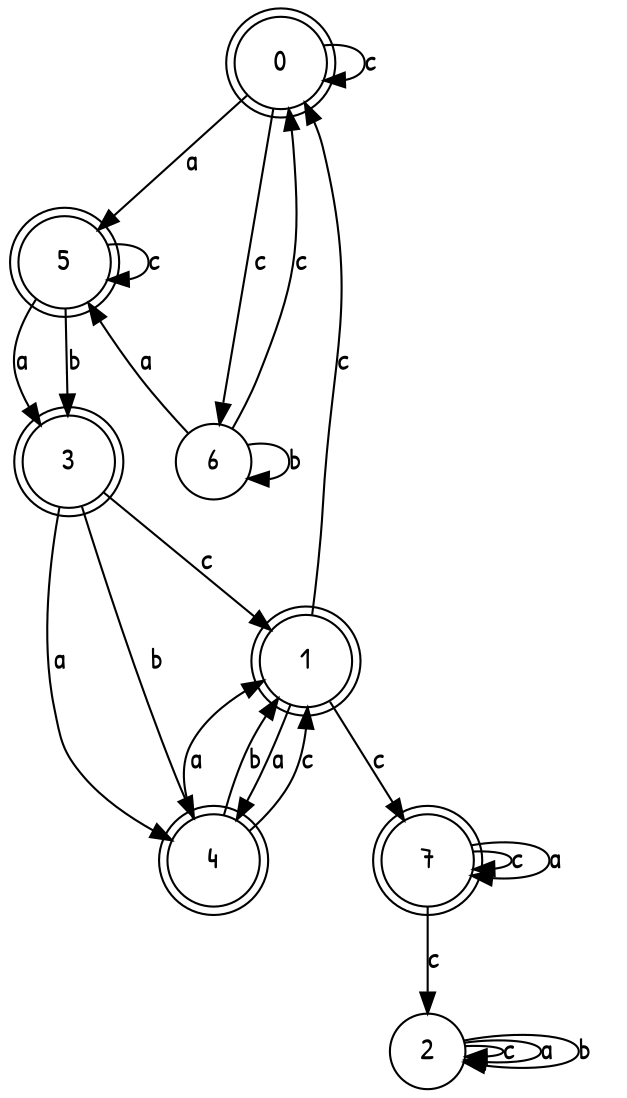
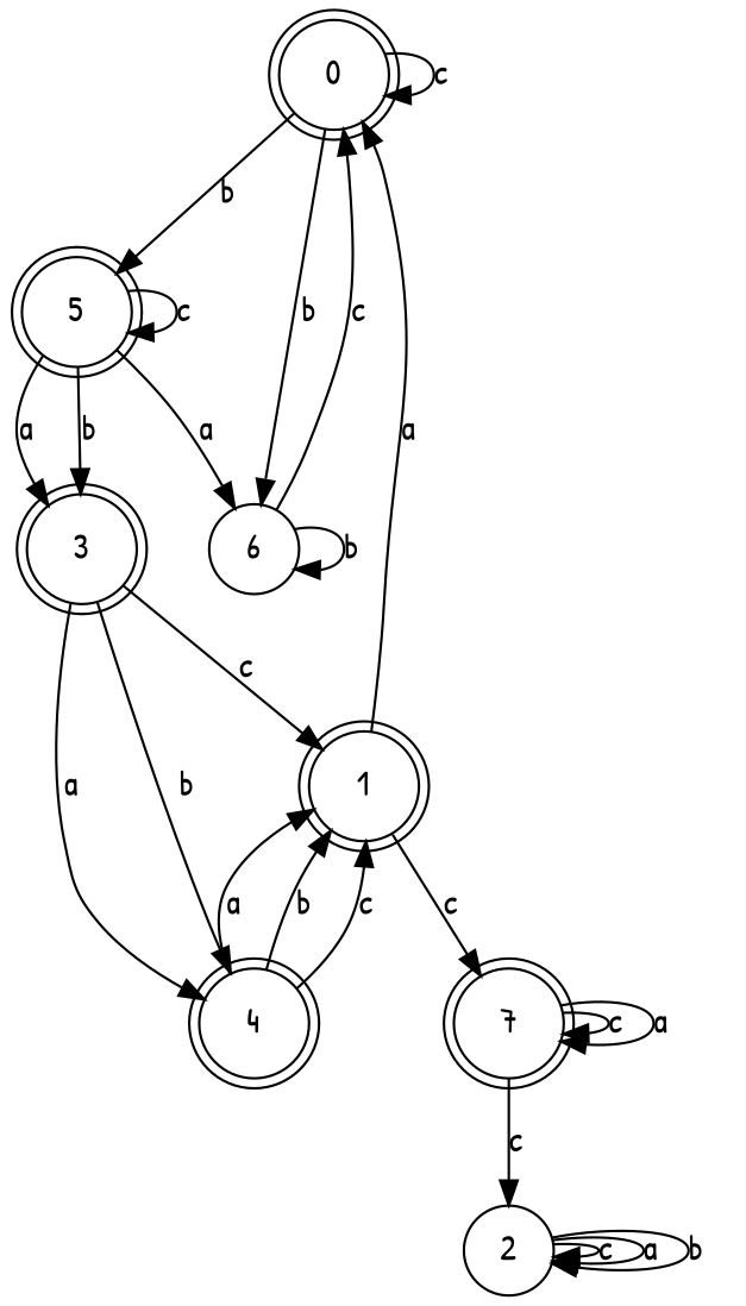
  digraph {
    fontname="Patrick Hand"
    node [fontname="Patrick Hand" shape=doublecircle]
    edge [fontname="Patrick Hand"]
    n1 [label=0]
    n2 [label=5]
    n3 [label=6 shape=circle]
    n4 [label=3]
    n5 [label=1]
    n6 [label=4]
    n7 [label=7]
    n8 [label=2 shape=circle]
    n1 -> n1 [label=c]
-   n1 -> n2 [label=a]
-   n1 -> n3 [label=c]
+   n1 -> n2 [label=b]
+   n1 -> n3 [label=b]
    n2 -> n2 [label=c]
    n2 -> n4 [label=a]
    n2 -> n4 [label=b]
    n3 -> n1 [label=c]
-   n3 -> n2 [label=a]
+   n2 -> n3 [label=a]
    n3 -> n3 [label=b]
    n4 -> n5 [label=c]
    n4 -> n6 [label=a]
    n4 -> n6 [label=b]
-   n5 -> n1 [label=c]
-   n5 -> n6 [label=a]
+   n5 -> n1 [label=a]
    n5 -> n7 [label=c]
    n6 -> n5 [label=c]
    n6 -> n5 [label=a]
    n6 -> n5 [label=b]
    n7 -> n7 [label=c]
    n7 -> n7 [label=a]
    n7 -> n8 [label=c]
    n8 -> n8 [label=c]
    n8 -> n8 [label=a]
    n8 -> n8 [label=b]
  }
